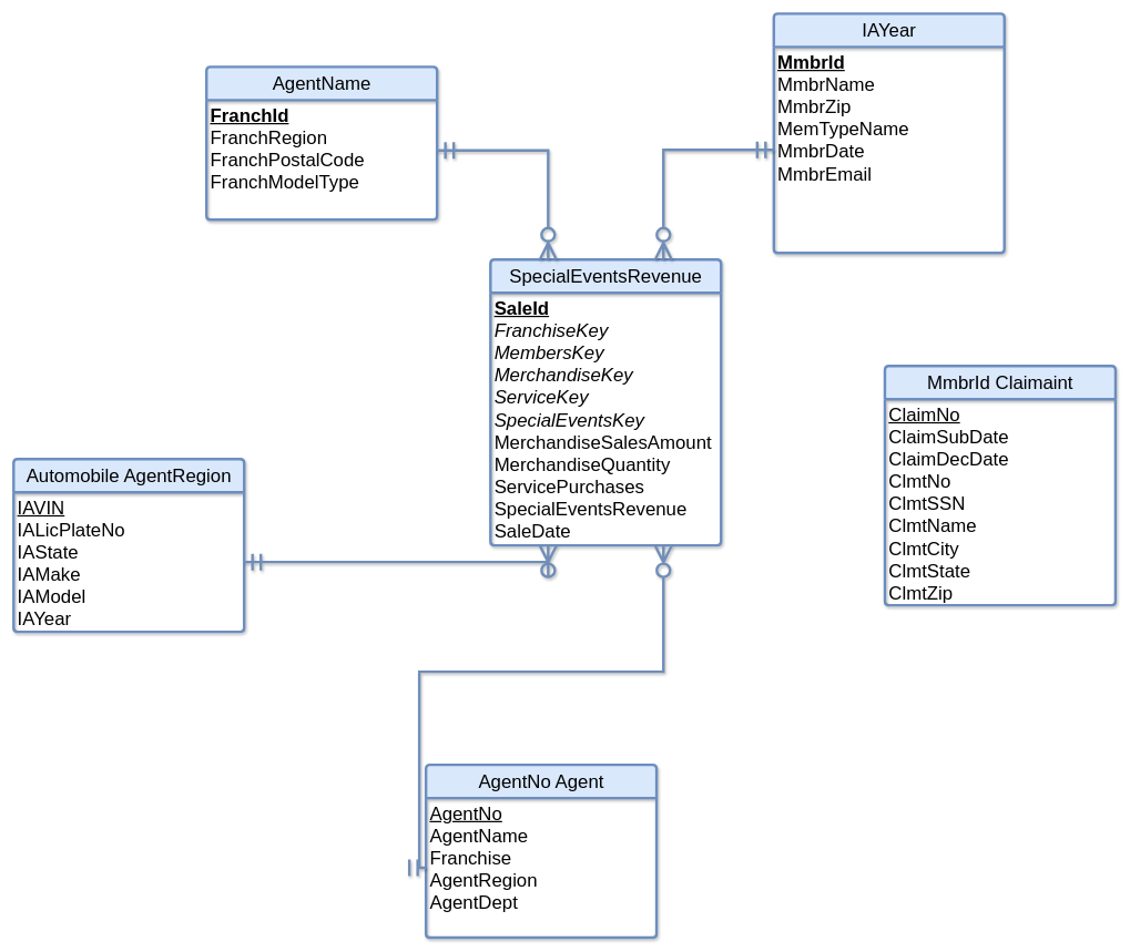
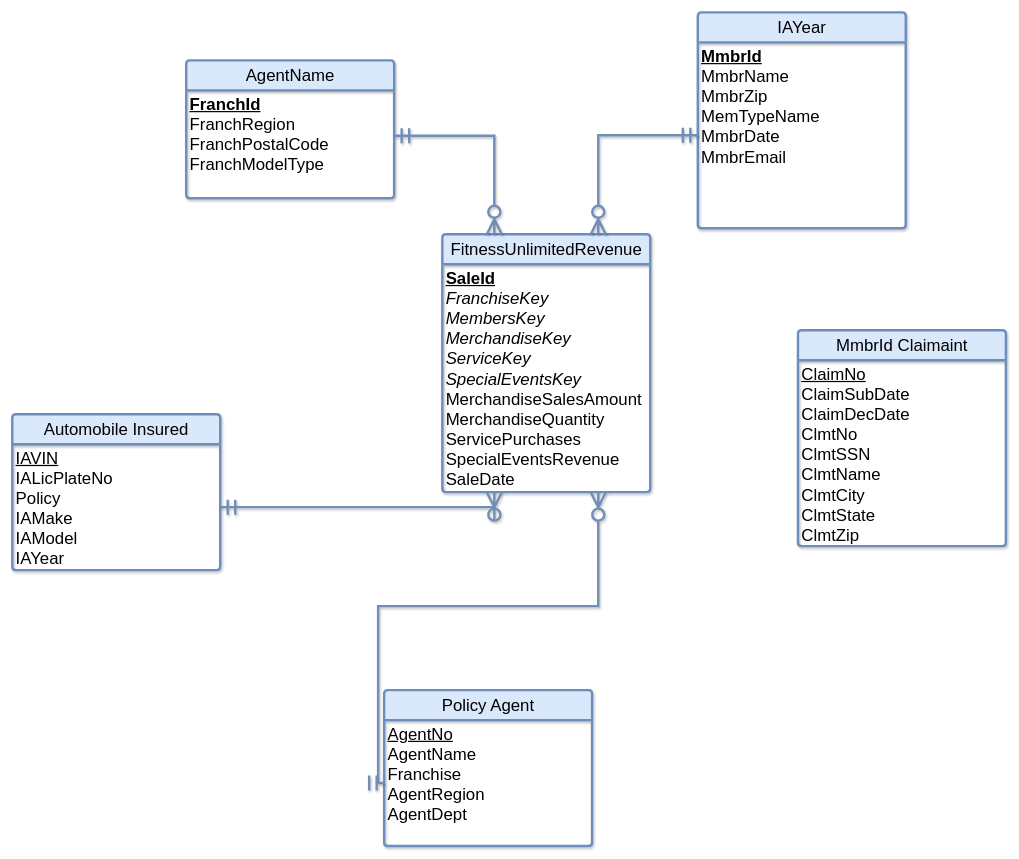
  <mxCell id="0" />
  <mxCell id="1" parent="0" />
- <mxCell id="2" value="SpecialEventsRevenue" style="swimlane;childLayout=stackLayout;horizontal=1;startSize=50;horizontalStack=0;rounded=1;fontSize=28;fontStyle=0;strokeWidth=4;resizeParent=0;resizeLast=1;shadow=1;dashed=0;align=center;arcSize=4;whiteSpace=wrap;html=1;fillColor=#dae8fc;strokeColor=#6c8ebf;perimeterSpacing=0;" vertex="1" parent="1"><mxGeometry x="737" y="390" width="346.67" height="430" as="geometry" /></mxCell>
+ <mxCell id="2" value="FitnessUnlimitedRevenue" style="swimlane;childLayout=stackLayout;horizontal=1;startSize=50;horizontalStack=0;rounded=1;fontSize=28;fontStyle=0;strokeWidth=4;resizeParent=0;resizeLast=1;shadow=1;dashed=0;align=center;arcSize=4;whiteSpace=wrap;html=1;fillColor=#dae8fc;strokeColor=#6c8ebf;perimeterSpacing=0;" vertex="1" parent="1"><mxGeometry x="737" y="390" width="346.67" height="430" as="geometry" /></mxCell>
  <mxCell id="3" value="&lt;div&gt;&lt;b style=&quot;&quot;&gt;&lt;u style=&quot;&quot;&gt;SaleId&lt;/u&gt;&lt;/b&gt;&lt;/div&gt;&lt;i&gt;FranchiseKey&lt;/i&gt;&lt;div&gt;&lt;i&gt;MembersKey&lt;/i&gt;&lt;i&gt;&lt;br&gt;&lt;/i&gt;&lt;div&gt;&lt;i&gt;MerchandiseKey&lt;/i&gt;&lt;/div&gt;&lt;div&gt;&lt;i&gt;ServiceKey&lt;/i&gt;&lt;/div&gt;&lt;div&gt;&lt;i&gt;SpecialEventsKey&lt;/i&gt;&lt;/div&gt;&lt;div&gt;MerchandiseSalesAmount&lt;/div&gt;&lt;div&gt;MerchandiseQuantity&lt;/div&gt;&lt;div&gt;ServicePurchases&lt;/div&gt;&lt;div&gt;SpecialEventsRevenue&lt;/div&gt;&lt;div&gt;SaleDate&lt;br&gt;&lt;div style=&quot;font-size: 27px;&quot;&gt;&lt;br&gt;&lt;/div&gt;&lt;/div&gt;&lt;/div&gt;" style="align=left;strokeColor=none;fillColor=none;spacingLeft=4;fontSize=28;verticalAlign=top;resizable=0;rotatable=0;part=1;html=1;" vertex="1" parent="2"><mxGeometry y="50" width="346.67" height="380" as="geometry" /></mxCell>
- <mxCell id="4" value="Automobile AgentRegion" style="swimlane;childLayout=stackLayout;horizontal=1;startSize=50;horizontalStack=0;rounded=1;fontSize=28;fontStyle=0;strokeWidth=4;resizeParent=0;resizeLast=1;shadow=1;dashed=0;align=center;arcSize=4;whiteSpace=wrap;html=1;fillColor=#dae8fc;strokeColor=#6c8ebf;perimeterSpacing=0;" vertex="1" parent="1"><mxGeometry x="20" y="690" width="346.67" height="260" as="geometry" /></mxCell>
- <mxCell id="5" value="&lt;u style=&quot;font-size: 28px;&quot;&gt;IAVIN&lt;/u&gt;&lt;div style=&quot;font-size: 28px;&quot;&gt;IALicPlateNo&lt;/div&gt;&lt;div style=&quot;font-size: 28px;&quot;&gt;IAState&lt;/div&gt;&lt;div style=&quot;font-size: 28px;&quot;&gt;IAMake&lt;/div&gt;&lt;div style=&quot;font-size: 28px;&quot;&gt;IAModel&lt;/div&gt;&lt;div style=&quot;font-size: 28px;&quot;&gt;IAYear&lt;/div&gt;&lt;div style=&quot;font-size: 28px;&quot;&gt;&lt;br style=&quot;font-size: 28px;&quot;&gt;&lt;/div&gt;" style="align=left;strokeColor=none;fillColor=none;spacingLeft=4;fontSize=28;verticalAlign=top;resizable=0;rotatable=0;part=1;html=1;" vertex="1" parent="4"><mxGeometry y="50" width="346.67" height="210" as="geometry" /></mxCell>
- <mxCell id="6" value="AgentNo Agent" style="swimlane;childLayout=stackLayout;horizontal=1;startSize=50;horizontalStack=0;rounded=1;fontSize=28;fontStyle=0;strokeWidth=4;resizeParent=0;resizeLast=1;shadow=1;dashed=0;align=center;arcSize=4;whiteSpace=wrap;html=1;fillColor=#dae8fc;strokeColor=#6c8ebf;perimeterSpacing=0;" vertex="1" parent="1"><mxGeometry x="640" y="1150" width="346.67" height="260" as="geometry" /></mxCell>
+ <mxCell id="4" value="Automobile Insured" style="swimlane;childLayout=stackLayout;horizontal=1;startSize=50;horizontalStack=0;rounded=1;fontSize=28;fontStyle=0;strokeWidth=4;resizeParent=0;resizeLast=1;shadow=1;dashed=0;align=center;arcSize=4;whiteSpace=wrap;html=1;fillColor=#dae8fc;strokeColor=#6c8ebf;perimeterSpacing=0;" vertex="1" parent="1"><mxGeometry x="20" y="690" width="346.67" height="260" as="geometry" /></mxCell>
+ <mxCell id="5" value="&lt;u style=&quot;font-size: 28px;&quot;&gt;IAVIN&lt;/u&gt;&lt;div style=&quot;font-size: 28px;&quot;&gt;IALicPlateNo&lt;/div&gt;&lt;div style=&quot;font-size: 28px;&quot;&gt;Policy&lt;/div&gt;&lt;div style=&quot;font-size: 28px;&quot;&gt;IAMake&lt;/div&gt;&lt;div style=&quot;font-size: 28px;&quot;&gt;IAModel&lt;/div&gt;&lt;div style=&quot;font-size: 28px;&quot;&gt;IAYear&lt;/div&gt;&lt;div style=&quot;font-size: 28px;&quot;&gt;&lt;br style=&quot;font-size: 28px;&quot;&gt;&lt;/div&gt;" style="align=left;strokeColor=none;fillColor=none;spacingLeft=4;fontSize=28;verticalAlign=top;resizable=0;rotatable=0;part=1;html=1;" vertex="1" parent="4"><mxGeometry y="50" width="346.67" height="210" as="geometry" /></mxCell>
+ <mxCell id="6" value="Policy Agent" style="swimlane;childLayout=stackLayout;horizontal=1;startSize=50;horizontalStack=0;rounded=1;fontSize=28;fontStyle=0;strokeWidth=4;resizeParent=0;resizeLast=1;shadow=1;dashed=0;align=center;arcSize=4;whiteSpace=wrap;html=1;fillColor=#dae8fc;strokeColor=#6c8ebf;perimeterSpacing=0;" vertex="1" parent="1"><mxGeometry x="640" y="1150" width="346.67" height="260" as="geometry" /></mxCell>
  <mxCell id="7" value="&lt;u style=&quot;font-size: 28px;&quot;&gt;AgentNo&lt;/u&gt;&lt;div style=&quot;font-size: 28px;&quot;&gt;AgentName&lt;/div&gt;&lt;div style=&quot;font-size: 28px;&quot;&gt;Franchise&lt;/div&gt;&lt;div style=&quot;font-size: 28px;&quot;&gt;AgentRegion&lt;/div&gt;&lt;div style=&quot;font-size: 28px;&quot;&gt;AgentDept&lt;/div&gt;&lt;div style=&quot;font-size: 28px;&quot;&gt;&lt;br style=&quot;font-size: 28px;&quot;&gt;&lt;/div&gt;" style="align=left;strokeColor=none;fillColor=none;spacingLeft=4;fontSize=28;verticalAlign=top;resizable=0;rotatable=0;part=1;html=1;" vertex="1" parent="6"><mxGeometry y="50" width="346.67" height="210" as="geometry" /></mxCell>
  <mxCell id="8" value="AgentName" style="swimlane;childLayout=stackLayout;horizontal=1;startSize=50;horizontalStack=0;rounded=1;fontSize=28;fontStyle=0;strokeWidth=4;resizeParent=0;resizeLast=1;shadow=1;dashed=0;align=center;arcSize=4;whiteSpace=wrap;html=1;fillColor=#dae8fc;strokeColor=#6c8ebf;perimeterSpacing=0;fillStyle=auto;labelBackgroundColor=none;labelBorderColor=none;" vertex="1" parent="1"><mxGeometry y="100" width="346.67" height="230" as="geometry" x="310" /></mxCell>
  <mxCell id="9" value="&lt;u style=&quot;font-size: 28px;&quot;&gt;&lt;b&gt;FranchId&lt;/b&gt;&lt;/u&gt;&lt;div style=&quot;font-size: 28px;&quot;&gt;FranchRegion&lt;/div&gt;&lt;div style=&quot;font-size: 28px;&quot;&gt;FranchPostalCode&lt;/div&gt;&lt;div style=&quot;font-size: 28px;&quot;&gt;FranchModelType&lt;/div&gt;&lt;div style=&quot;font-size: 28px;&quot;&gt;&lt;br&gt;&lt;/div&gt;&lt;div style=&quot;font-size: 28px;&quot;&gt;&lt;br style=&quot;font-size: 28px;&quot;&gt;&lt;/div&gt;" style="align=left;strokeColor=none;fillColor=none;spacingLeft=4;fontSize=28;verticalAlign=top;resizable=0;rotatable=0;part=1;html=1;" vertex="1" parent="8"><mxGeometry y="50" width="346.67" height="180" as="geometry" /></mxCell>
  <mxCell id="10" value="IAYear" style="swimlane;childLayout=stackLayout;horizontal=1;startSize=50;horizontalStack=0;rounded=1;fontSize=28;fontStyle=0;strokeWidth=4;resizeParent=0;resizeLast=1;shadow=1;dashed=0;align=center;arcSize=4;whiteSpace=wrap;html=1;fillColor=#dae8fc;strokeColor=#6c8ebf;perimeterSpacing=0;" vertex="1" parent="1"><mxGeometry x="1163" y="20" width="346.67" height="360" as="geometry" /></mxCell>
  <mxCell id="11" value="&lt;b&gt;&lt;u&gt;MmbrId&lt;/u&gt;&lt;/b&gt;&lt;br&gt;&lt;div style=&quot;font-size: 28px;&quot;&gt;MmbrName&lt;/div&gt;&lt;div style=&quot;font-size: 28px;&quot;&gt;MmbrZip&lt;/div&gt;&lt;div style=&quot;font-size: 28px;&quot;&gt;MemTypeName&lt;/div&gt;&lt;div style=&quot;font-size: 28px;&quot;&gt;MmbrDate&lt;/div&gt;&lt;div style=&quot;font-size: 28px;&quot;&gt;MmbrEmail&lt;/div&gt;&lt;div style=&quot;font-size: 28px;&quot;&gt;&lt;br style=&quot;font-size: 28px;&quot;&gt;&lt;/div&gt;" style="align=left;strokeColor=none;fillColor=none;spacingLeft=4;fontSize=28;verticalAlign=top;resizable=0;rotatable=0;part=1;html=1;" vertex="1" parent="10"><mxGeometry y="50" width="346.67" height="310" as="geometry" /></mxCell>
  <mxCell id="12" value="" style="edgeStyle=orthogonalEdgeStyle;fontSize=12;html=1;endArrow=ERmandOne;startArrow=ERzeroToMany;rounded=0;strokeWidth=4;strokeColor=#708eb8;startFill=0;entryX=0;entryY=0.5;entryDx=0;entryDy=0;exitX=0.75;exitY=0;exitDx=0;exitDy=0;endSize=20;startSize=20;shadow=1;" edge="1" parent="1" source="2" target="11"><mxGeometry width="100" height="100" relative="1" as="geometry"><mxPoint x="950" y="310" as="sourcePoint" /><mxPoint x="1050" y="210" as="targetPoint" /></mxGeometry></mxCell>
  <mxCell id="13" value="" style="edgeStyle=orthogonalEdgeStyle;fontSize=12;html=1;endArrow=ERzeroToMany;startArrow=ERmandOne;rounded=0;strokeWidth=4;strokeColor=#708eb8;startFill=0;entryX=0.25;entryY=1;entryDx=0;entryDy=0;exitX=1;exitY=0.5;exitDx=0;exitDy=0;endSize=20;startSize=20;endFill=0;shadow=1;" edge="1" parent="1" source="5" target="3"><mxGeometry width="100" height="100" relative="1" as="geometry"><mxPoint x="490" y="715" as="sourcePoint" /><mxPoint x="577" y="440" as="targetPoint" /></mxGeometry></mxCell>
  <mxCell id="14" value="" style="edgeStyle=orthogonalEdgeStyle;fontSize=12;html=1;endArrow=ERmandOne;startArrow=ERzeroToMany;rounded=0;strokeWidth=4;strokeColor=#708eb8;startFill=0;entryX=0;entryY=0.5;entryDx=0;entryDy=0;exitX=0.75;exitY=1;exitDx=0;exitDy=0;endSize=20;startSize=20;shadow=1;" edge="1" parent="1" source="3" target="7"><mxGeometry width="100" height="100" relative="1" as="geometry"><mxPoint x="1330" y="700" as="sourcePoint" /><mxPoint x="1417" y="425" as="targetPoint" /></mxGeometry></mxCell>
  <mxCell id="15" value="" style="edgeStyle=orthogonalEdgeStyle;fontSize=12;html=1;endArrow=ERmandOne;startArrow=ERzeroToMany;rounded=0;strokeWidth=4;strokeColor=#708eb8;startFill=0;entryX=1;entryY=0.421;entryDx=0;entryDy=0;exitX=0.25;exitY=0;exitDx=0;exitDy=0;endSize=20;startSize=20;entryPerimeter=0;shadow=1;" edge="1" parent="1" source="2" target="9"><mxGeometry width="100" height="100" relative="1" as="geometry"><mxPoint x="710" y="355" as="sourcePoint" /><mxPoint x="797" y="80" as="targetPoint" /></mxGeometry></mxCell>
  <mxCell id="16" value="MmbrId Claimaint" style="swimlane;childLayout=stackLayout;horizontal=1;startSize=50;horizontalStack=0;rounded=1;fontSize=28;fontStyle=0;strokeWidth=4;resizeParent=0;resizeLast=1;shadow=1;dashed=0;align=center;arcSize=4;whiteSpace=wrap;html=1;fillColor=#dae8fc;strokeColor=#6c8ebf;perimeterSpacing=0;" vertex="1" parent="1"><mxGeometry x="1330" y="550" width="346.67" height="360" as="geometry" /></mxCell>
  <mxCell id="17" value="&lt;u style=&quot;font-size: 28px;&quot;&gt;ClaimNo&lt;/u&gt;&lt;div style=&quot;font-size: 28px;&quot;&gt;ClaimSubDate&lt;/div&gt;&lt;div style=&quot;font-size: 28px;&quot;&gt;ClaimDecDate&lt;/div&gt;&lt;div style=&quot;font-size: 28px;&quot;&gt;ClmtNo&lt;/div&gt;&lt;div style=&quot;font-size: 28px;&quot;&gt;ClmtSSN&lt;/div&gt;&lt;div style=&quot;font-size: 28px;&quot;&gt;ClmtName&lt;/div&gt;&lt;div style=&quot;font-size: 28px;&quot;&gt;ClmtCity&lt;/div&gt;&lt;div style=&quot;font-size: 28px;&quot;&gt;ClmtState&lt;/div&gt;&lt;div style=&quot;font-size: 28px;&quot;&gt;ClmtZip&lt;/div&gt;&lt;div style=&quot;font-size: 28px;&quot;&gt;&lt;br style=&quot;font-size: 28px;&quot;&gt;&lt;/div&gt;" style="align=left;strokeColor=none;fillColor=none;spacingLeft=4;fontSize=28;verticalAlign=top;resizable=0;rotatable=0;part=1;html=1;" vertex="1" parent="16"><mxGeometry y="50" width="346.67" height="310" as="geometry" /></mxCell>
